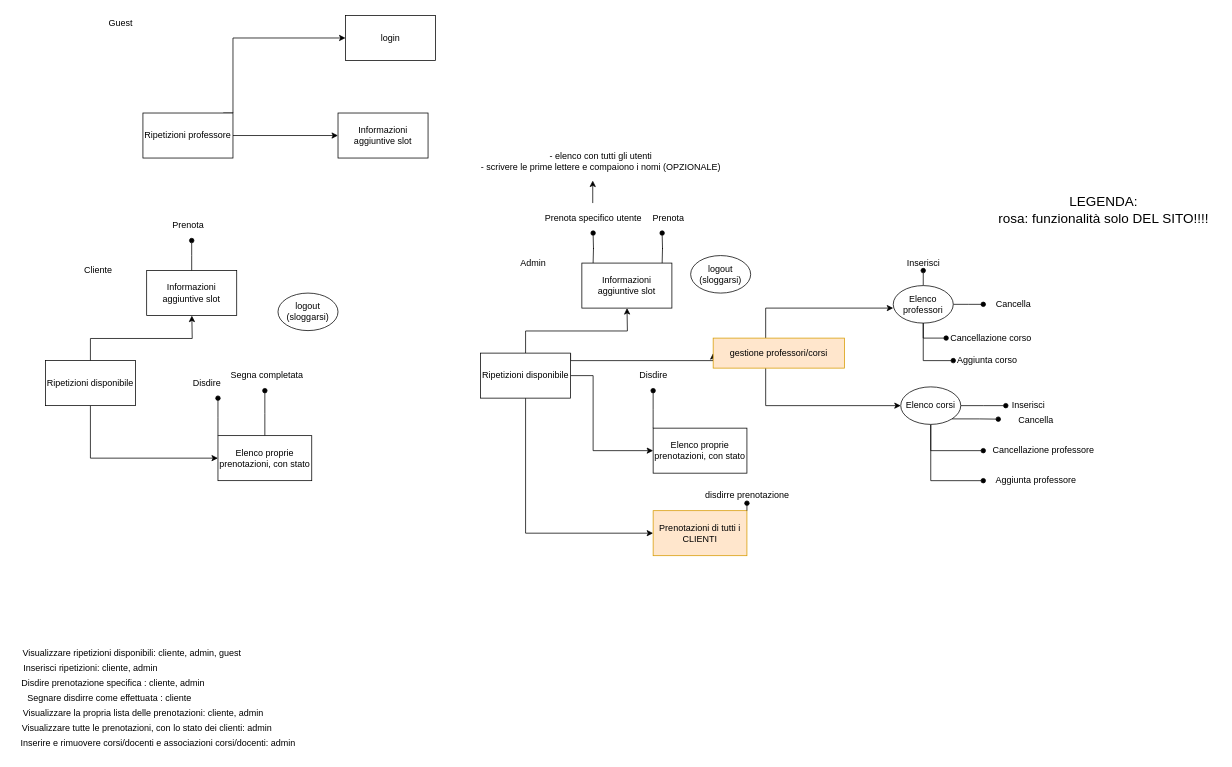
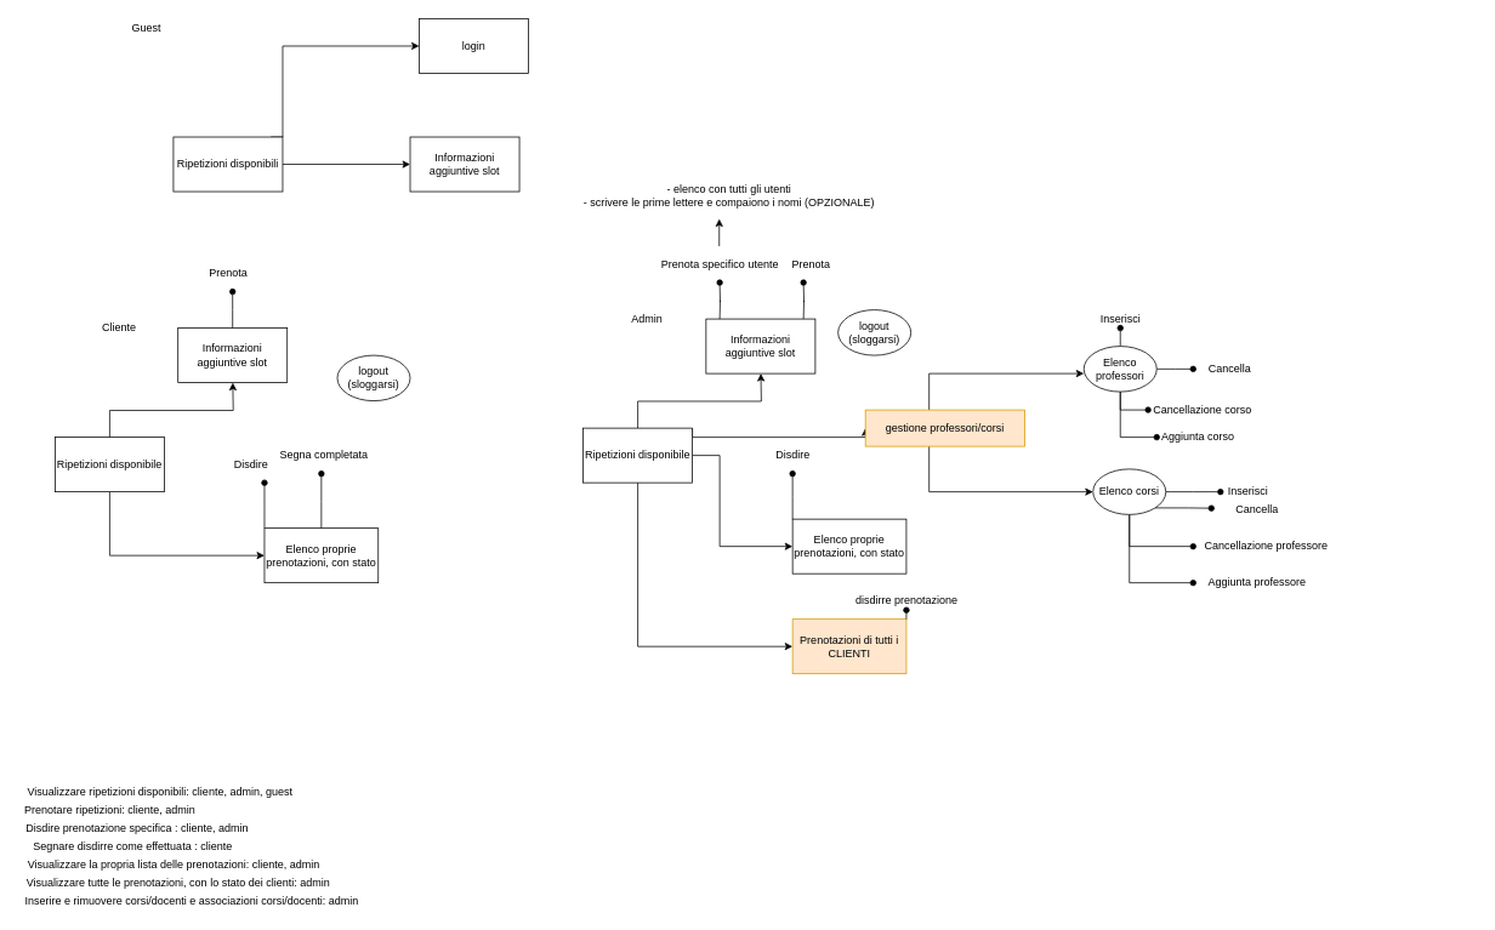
  <mxCell id="0" />
  <mxCell id="1" parent="0" />
  <mxCell id="2" style="edgeStyle=orthogonalEdgeStyle;rounded=0;orthogonalLoop=1;jettySize=auto;html=1;exitX=0.892;exitY=0;exitDx=0;exitDy=0;endArrow=classic;endFill=1;entryX=0;entryY=0.5;entryDx=0;entryDy=0;exitPerimeter=0;" parent="1" source="6" target="7" edge="1"><mxGeometry relative="1" as="geometry"><mxPoint x="460" y="50" as="targetPoint" /><mxPoint x="310" y="140" as="sourcePoint" /><Array as="points"><mxPoint x="310" y="150" /><mxPoint x="310" y="50" /></Array></mxGeometry></mxCell>
  <mxCell id="3" value="Guest" style="text;html=1;align=center;verticalAlign=middle;resizable=0;points=[];autosize=1;strokeColor=none;fillColor=none;" parent="1" vertex="1"><mxGeometry x="135" y="20" width="50" height="20" as="geometry" /></mxCell>
  <mxCell id="4" value="Visualizzare ripetizioni disponibili: cliente, admin, guest" style="text;html=1;align=center;verticalAlign=middle;resizable=0;points=[];autosize=1;strokeColor=none;fillColor=none;" parent="1" vertex="1"><mxGeometry y="860" width="310" height="20" as="geometry" x="20" /></mxCell>
  <mxCell id="5" style="edgeStyle=orthogonalEdgeStyle;rounded=0;orthogonalLoop=1;jettySize=auto;html=1;entryX=0;entryY=0.5;entryDx=0;entryDy=0;endArrow=classic;endFill=1;" parent="1" source="6" target="26" edge="1"><mxGeometry relative="1" as="geometry" /></mxCell>
- <mxCell id="6" value="Ripetizioni professore" style="rounded=0;whiteSpace=wrap;html=1;" parent="1" vertex="1"><mxGeometry x="190" y="150" width="120" height="60" as="geometry" /></mxCell>
+ <mxCell id="6" value="Ripetizioni disponibili" style="rounded=0;whiteSpace=wrap;html=1;" parent="1" vertex="1"><mxGeometry x="190" y="150" width="120" height="60" as="geometry" /></mxCell>
  <mxCell id="7" value="login" style="rounded=0;whiteSpace=wrap;html=1;" parent="1" vertex="1"><mxGeometry x="460" y="20" width="120" height="60" as="geometry" /></mxCell>
  <mxCell id="8" style="edgeStyle=orthogonalEdgeStyle;rounded=0;orthogonalLoop=1;jettySize=auto;html=1;endArrow=classic;endFill=1;entryX=0;entryY=0.5;entryDx=0;entryDy=0;exitX=0.5;exitY=1;exitDx=0;exitDy=0;" parent="1" source="11" target="22" edge="1"><mxGeometry relative="1" as="geometry"><mxPoint x="155" y="610" as="targetPoint" /><mxPoint x="120" y="530" as="sourcePoint" /><Array as="points"><mxPoint x="120" y="610" /></Array></mxGeometry></mxCell>
  <mxCell id="9" value="Cliente" style="text;html=1;align=center;verticalAlign=middle;resizable=0;points=[];autosize=1;strokeColor=none;fillColor=none;" parent="1" vertex="1"><mxGeometry x="105" y="350" width="50" height="20" as="geometry" /></mxCell>
  <mxCell id="10" style="edgeStyle=orthogonalEdgeStyle;rounded=0;orthogonalLoop=1;jettySize=auto;html=1;exitX=0.5;exitY=0;exitDx=0;exitDy=0;endArrow=classic;endFill=1;" parent="1" source="11" edge="1"><mxGeometry relative="1" as="geometry"><mxPoint x="255.167" y="420" as="targetPoint" /><mxPoint y="480" as="sourcePoint" x="20" /></mxGeometry></mxCell>
  <mxCell id="11" value="Ripetizioni disponibile" style="rounded=0;whiteSpace=wrap;html=1;" parent="1" vertex="1"><mxGeometry x="60" y="480" width="120" height="60" as="geometry" /></mxCell>
- <mxCell id="12" value="Inserisci ripetizioni: cliente, admin" style="text;html=1;align=center;verticalAlign=middle;resizable=0;points=[];autosize=1;strokeColor=none;fillColor=none;" parent="1" vertex="1"><mxGeometry y="880" width="200" height="20" as="geometry" x="20" /></mxCell>
+ <mxCell id="12" value="Prenotare ripetizioni: cliente, admin" style="text;html=1;align=center;verticalAlign=middle;resizable=0;points=[];autosize=1;strokeColor=none;fillColor=none;" parent="1" vertex="1"><mxGeometry y="880" width="200" height="20" as="geometry" x="20" /></mxCell>
  <mxCell id="13" style="edgeStyle=orthogonalEdgeStyle;rounded=0;orthogonalLoop=1;jettySize=auto;html=1;exitX=0.5;exitY=0;exitDx=0;exitDy=0;endArrow=oval;endFill=1;" parent="1" source="14" edge="1"><mxGeometry relative="1" as="geometry"><mxPoint x="255" y="320" as="targetPoint" /></mxGeometry></mxCell>
  <mxCell id="14" value="Informazioni aggiuntive slot" style="rounded=0;whiteSpace=wrap;html=1;" parent="1" vertex="1"><mxGeometry x="195" y="360" width="120" height="60" as="geometry" /></mxCell>
  <mxCell id="15" value="Disdire prenotazione specifica : cliente, admin" style="text;html=1;align=center;verticalAlign=middle;resizable=0;points=[];autosize=1;strokeColor=none;fillColor=none;" parent="1" vertex="1"><mxGeometry y="900" width="260" height="20" as="geometry" x="20" /></mxCell>
  <mxCell id="16" value="Segnare disdirre come effettuata : cliente" style="text;html=1;align=center;verticalAlign=middle;resizable=0;points=[];autosize=1;strokeColor=none;fillColor=none;" parent="1" vertex="1"><mxGeometry y="920" width="250" height="20" as="geometry" x="20" /></mxCell>
  <mxCell id="17" value="Disdire" style="text;html=1;align=center;verticalAlign=middle;resizable=0;points=[];autosize=1;strokeColor=none;fillColor=none;" parent="1" vertex="1"><mxGeometry x="250" y="500" width="50" height="20" as="geometry" /></mxCell>
  <mxCell id="18" value="Segna completata" style="text;html=1;align=center;verticalAlign=middle;resizable=0;points=[];autosize=1;strokeColor=none;fillColor=none;" parent="1" vertex="1"><mxGeometry x="300" y="490" width="110" height="20" as="geometry" /></mxCell>
  <mxCell id="19" value="Visualizzare la propria lista delle prenotazioni: cliente, admin" style="text;html=1;align=center;verticalAlign=middle;resizable=0;points=[];autosize=1;strokeColor=none;fillColor=none;" parent="1" vertex="1"><mxGeometry y="940" width="340" height="20" as="geometry" x="20" /></mxCell>
  <mxCell id="20" style="edgeStyle=orthogonalEdgeStyle;rounded=0;orthogonalLoop=1;jettySize=auto;html=1;exitX=0;exitY=0;exitDx=0;exitDy=0;endArrow=oval;endFill=1;" parent="1" source="22" edge="1"><mxGeometry relative="1" as="geometry"><mxPoint x="290" y="530" as="targetPoint" /></mxGeometry></mxCell>
  <mxCell id="21" style="edgeStyle=orthogonalEdgeStyle;rounded=0;orthogonalLoop=1;jettySize=auto;html=1;endArrow=oval;endFill=1;" parent="1" source="22" edge="1"><mxGeometry relative="1" as="geometry"><mxPoint x="352.5" y="520" as="targetPoint" /></mxGeometry></mxCell>
  <mxCell id="22" value="Elenco proprie prenotazioni, con stato" style="rounded=0;whiteSpace=wrap;html=1;" parent="1" vertex="1"><mxGeometry x="290" y="580" width="125" height="60" as="geometry" /></mxCell>
  <mxCell id="23" value="Visualizzare tutte le prenotazioni, con lo stato dei clienti: admin" style="text;html=1;align=center;verticalAlign=middle;resizable=0;points=[];autosize=1;strokeColor=none;fillColor=none;" parent="1" vertex="1"><mxGeometry y="960" width="350" height="20" as="geometry" x="20" /></mxCell>
  <mxCell id="24" value="Inserire e rimuovere corsi/docenti e associazioni corsi/docenti: admin" style="text;html=1;align=center;verticalAlign=middle;resizable=0;points=[];autosize=1;strokeColor=none;fillColor=none;" parent="1" vertex="1"><mxGeometry y="980" width="380" height="20" as="geometry" x="20" /></mxCell>
  <mxCell id="25" value="Prenota" style="text;html=1;align=center;verticalAlign=middle;resizable=0;points=[];autosize=1;strokeColor=none;fillColor=none;" parent="1" vertex="1"><mxGeometry x="220" y="290" width="60" height="20" as="geometry" /></mxCell>
  <mxCell id="26" value="Informazioni aggiuntive slot" style="rounded=0;whiteSpace=wrap;html=1;" parent="1" vertex="1"><mxGeometry x="450" y="150" width="120" height="60" as="geometry" /></mxCell>
  <mxCell id="27" value="logout (sloggarsi)" style="ellipse;whiteSpace=wrap;html=1;" parent="1" vertex="1"><mxGeometry x="370" y="390" width="80" height="50" as="geometry" /></mxCell>
  <mxCell id="28" style="edgeStyle=orthogonalEdgeStyle;rounded=0;orthogonalLoop=1;jettySize=auto;html=1;endArrow=classic;endFill=1;entryX=0;entryY=0.5;entryDx=0;entryDy=0;exitX=1;exitY=0.5;exitDx=0;exitDy=0;" parent="1" source="33" target="38" edge="1"><mxGeometry relative="1" as="geometry"><mxPoint x="735" y="600" as="targetPoint" /><mxPoint x="700" y="520" as="sourcePoint" /><Array as="points"><mxPoint x="790" y="500" /><mxPoint x="790" y="600" /></Array></mxGeometry></mxCell>
  <mxCell id="29" value="Admin" style="text;html=1;align=center;verticalAlign=middle;resizable=0;points=[];autosize=1;strokeColor=none;fillColor=none;" parent="1" vertex="1"><mxGeometry x="685" y="340" width="50" height="20" as="geometry" /></mxCell>
  <mxCell id="30" style="edgeStyle=orthogonalEdgeStyle;rounded=0;orthogonalLoop=1;jettySize=auto;html=1;exitX=0.5;exitY=0;exitDx=0;exitDy=0;endArrow=classic;endFill=1;" parent="1" source="33" edge="1"><mxGeometry relative="1" as="geometry"><mxPoint x="835.167" y="410" as="targetPoint" /><mxPoint x="600" y="470" as="sourcePoint" /></mxGeometry></mxCell>
  <mxCell id="31" style="edgeStyle=orthogonalEdgeStyle;rounded=0;orthogonalLoop=1;jettySize=auto;html=1;endArrow=classic;endFill=1;entryX=0;entryY=0.5;entryDx=0;entryDy=0;" parent="1" source="33" target="41" edge="1"><mxGeometry relative="1" as="geometry"><mxPoint x="940" y="710" as="targetPoint" /><Array as="points"><mxPoint x="700" y="710" /></Array></mxGeometry></mxCell>
  <mxCell id="32" style="edgeStyle=orthogonalEdgeStyle;rounded=0;orthogonalLoop=1;jettySize=auto;html=1;exitX=1;exitY=0;exitDx=0;exitDy=0;endArrow=classic;endFill=1;entryX=0;entryY=0.5;entryDx=0;entryDy=0;" parent="1" source="33" target="45" edge="1"><mxGeometry relative="1" as="geometry"><mxPoint x="1070" y="485" as="targetPoint" /><Array as="points"><mxPoint x="760" y="480" /></Array></mxGeometry></mxCell>
  <mxCell id="33" value="Ripetizioni disponibile" style="rounded=0;whiteSpace=wrap;html=1;" parent="1" vertex="1"><mxGeometry x="640" y="470" width="120" height="60" as="geometry" /></mxCell>
  <mxCell id="34" style="edgeStyle=orthogonalEdgeStyle;rounded=0;orthogonalLoop=1;jettySize=auto;html=1;exitX=0.5;exitY=0;exitDx=0;exitDy=0;endArrow=oval;endFill=1;" parent="1" edge="1"><mxGeometry relative="1" as="geometry"><mxPoint x="790" y="310" as="targetPoint" /><mxPoint x="790" y="350" as="sourcePoint" /></mxGeometry></mxCell>
  <mxCell id="35" value="Informazioni aggiuntive slot" style="rounded=0;whiteSpace=wrap;html=1;" parent="1" vertex="1"><mxGeometry x="775" y="350" width="120" height="60" as="geometry" /></mxCell>
  <mxCell id="36" value="Disdire" style="text;html=1;align=center;verticalAlign=middle;resizable=0;points=[];autosize=1;strokeColor=none;fillColor=none;" parent="1" vertex="1"><mxGeometry x="845" y="490" width="50" height="20" as="geometry" /></mxCell>
  <mxCell id="37" style="edgeStyle=orthogonalEdgeStyle;rounded=0;orthogonalLoop=1;jettySize=auto;html=1;exitX=0;exitY=0;exitDx=0;exitDy=0;endArrow=oval;endFill=1;" parent="1" source="38" edge="1"><mxGeometry relative="1" as="geometry"><mxPoint x="870" y="520" as="targetPoint" /></mxGeometry></mxCell>
  <mxCell id="38" value="Elenco proprie prenotazioni, con stato" style="rounded=0;whiteSpace=wrap;html=1;" parent="1" vertex="1"><mxGeometry x="870" y="570" width="125" height="60" as="geometry" /></mxCell>
  <mxCell id="39" value="Prenota specifico utente" style="text;html=1;align=center;verticalAlign=middle;resizable=0;points=[];autosize=1;strokeColor=none;fillColor=none;" parent="1" vertex="1"><mxGeometry x="720" y="280" width="140" height="20" as="geometry" /></mxCell>
  <mxCell id="40" value="logout (sloggarsi)" style="ellipse;whiteSpace=wrap;html=1;" parent="1" vertex="1"><mxGeometry x="920" y="340" width="80" height="50" as="geometry" /></mxCell>
  <mxCell id="41" value="Prenotazioni di tutti i CLIENTI" style="rounded=0;whiteSpace=wrap;html=1;fillColor=#ffe6cc;strokeColor=#d79b00;" parent="1" vertex="1"><mxGeometry x="870" y="680" width="125" height="60" as="geometry" /></mxCell>
  <mxCell id="42" value="disdirre prenotazione" style="text;html=1;align=center;verticalAlign=middle;resizable=0;points=[];autosize=1;strokeColor=none;fillColor=none;" parent="1" vertex="1"><mxGeometry x="930" y="650" width="130" height="20" as="geometry" /></mxCell>
  <mxCell id="43" style="edgeStyle=orthogonalEdgeStyle;rounded=0;orthogonalLoop=1;jettySize=auto;html=1;endArrow=classic;endFill=1;entryX=0;entryY=0.5;entryDx=0;entryDy=0;" parent="1" source="45" edge="1"><mxGeometry relative="1" as="geometry"><mxPoint x="1190" y="410" as="targetPoint" /><Array as="points"><mxPoint x="1020" y="410" /></Array></mxGeometry></mxCell>
  <mxCell id="44" style="edgeStyle=orthogonalEdgeStyle;rounded=0;orthogonalLoop=1;jettySize=auto;html=1;endArrow=classic;endFill=1;entryX=0;entryY=0.5;entryDx=0;entryDy=0;" parent="1" source="45" edge="1"><mxGeometry relative="1" as="geometry"><mxPoint x="1200" y="540" as="targetPoint" /><Array as="points"><mxPoint x="1020" y="540" /></Array></mxGeometry></mxCell>
  <mxCell id="45" value="gestione professori/corsi" style="rounded=0;whiteSpace=wrap;html=1;fillColor=#ffe6cc;strokeColor=#d79b00;" parent="1" vertex="1"><mxGeometry x="950" y="450" width="175" height="40" as="geometry" /></mxCell>
  <mxCell id="46" style="edgeStyle=orthogonalEdgeStyle;rounded=0;orthogonalLoop=1;jettySize=auto;html=1;exitX=0.5;exitY=0;exitDx=0;exitDy=0;endArrow=oval;endFill=1;" parent="1" source="50" edge="1"><mxGeometry relative="1" as="geometry"><mxPoint x="1230" y="360" as="targetPoint" /></mxGeometry></mxCell>
  <mxCell id="47" style="edgeStyle=orthogonalEdgeStyle;rounded=0;orthogonalLoop=1;jettySize=auto;html=1;endArrow=oval;endFill=1;" parent="1" source="50" edge="1"><mxGeometry relative="1" as="geometry"><mxPoint x="1310" y="405" as="targetPoint" /></mxGeometry></mxCell>
  <mxCell id="48" value="" style="edgeStyle=orthogonalEdgeStyle;rounded=0;orthogonalLoop=1;jettySize=auto;html=1;endArrow=oval;endFill=1;" parent="1" source="50" edge="1"><mxGeometry relative="1" as="geometry"><mxPoint x="1260" y="450" as="targetPoint" /></mxGeometry></mxCell>
  <mxCell id="49" style="edgeStyle=orthogonalEdgeStyle;rounded=0;orthogonalLoop=1;jettySize=auto;html=1;endArrow=oval;endFill=1;" parent="1" source="50" edge="1"><mxGeometry relative="1" as="geometry"><mxPoint x="1270" y="480" as="targetPoint" /><Array as="points"><mxPoint x="1230" y="480" /><mxPoint x="1230" y="480" /><mxPoint x="1230" y="480" /></Array></mxGeometry></mxCell>
  <mxCell id="50" value="Elenco professori" style="ellipse;whiteSpace=wrap;html=1;" parent="1" vertex="1"><mxGeometry x="1190" y="380" width="80" height="50" as="geometry" /></mxCell>
  <mxCell id="51" style="edgeStyle=orthogonalEdgeStyle;rounded=0;orthogonalLoop=1;jettySize=auto;html=1;endArrow=oval;endFill=1;" parent="1" source="55" edge="1"><mxGeometry relative="1" as="geometry"><mxPoint x="1340" y="540" as="targetPoint" /></mxGeometry></mxCell>
  <mxCell id="52" style="edgeStyle=orthogonalEdgeStyle;rounded=0;orthogonalLoop=1;jettySize=auto;html=1;exitX=1;exitY=1;exitDx=0;exitDy=0;endArrow=oval;endFill=1;" parent="1" source="55" edge="1"><mxGeometry relative="1" as="geometry"><mxPoint x="1330" y="558" as="targetPoint" /></mxGeometry></mxCell>
  <mxCell id="53" style="edgeStyle=orthogonalEdgeStyle;rounded=0;orthogonalLoop=1;jettySize=auto;html=1;endArrow=oval;endFill=1;" parent="1" source="55" edge="1"><mxGeometry relative="1" as="geometry"><mxPoint x="1310" y="600" as="targetPoint" /><Array as="points"><mxPoint x="1240" y="600" /></Array></mxGeometry></mxCell>
  <mxCell id="54" style="edgeStyle=orthogonalEdgeStyle;rounded=0;orthogonalLoop=1;jettySize=auto;html=1;exitX=0.5;exitY=1;exitDx=0;exitDy=0;endArrow=oval;endFill=1;" parent="1" source="55" edge="1"><mxGeometry relative="1" as="geometry"><mxPoint x="1310" y="640" as="targetPoint" /><Array as="points"><mxPoint x="1240" y="640" /></Array></mxGeometry></mxCell>
  <mxCell id="55" value="Elenco corsi" style="ellipse;whiteSpace=wrap;html=1;" parent="1" vertex="1"><mxGeometry x="1200" y="515" width="80" height="50" as="geometry" /></mxCell>
  <mxCell id="56" value="Inserisci" style="text;html=1;align=center;verticalAlign=middle;resizable=0;points=[];autosize=1;strokeColor=none;fillColor=none;" parent="1" vertex="1"><mxGeometry x="1200" y="340" width="60" height="20" as="geometry" /></mxCell>
  <mxCell id="57" value="Cancella" style="text;html=1;align=center;verticalAlign=middle;resizable=0;points=[];autosize=1;strokeColor=none;fillColor=none;" parent="1" vertex="1"><mxGeometry x="1320" y="395" width="60" height="20" as="geometry" /></mxCell>
  <mxCell id="58" value="Cancellazione corso" style="text;html=1;align=center;verticalAlign=middle;resizable=0;points=[];autosize=1;strokeColor=none;fillColor=none;" parent="1" vertex="1"><mxGeometry x="1260" y="440" width="120" height="20" as="geometry" /></mxCell>
  <mxCell id="59" value="Aggiunta corso" style="text;html=1;align=center;verticalAlign=middle;resizable=0;points=[];autosize=1;strokeColor=none;fillColor=none;" parent="1" vertex="1"><mxGeometry x="1265" y="470" width="100" height="20" as="geometry" /></mxCell>
  <mxCell id="60" value="Inserisci" style="text;html=1;align=center;verticalAlign=middle;resizable=0;points=[];autosize=1;strokeColor=none;fillColor=none;" parent="1" vertex="1"><mxGeometry x="1340" y="530" width="60" height="20" as="geometry" /></mxCell>
  <mxCell id="61" value="Cancella" style="text;html=1;align=center;verticalAlign=middle;resizable=0;points=[];autosize=1;strokeColor=none;fillColor=none;" parent="1" vertex="1"><mxGeometry x="1350" y="550" width="60" height="20" as="geometry" /></mxCell>
  <mxCell id="62" value="Cancellazione professore" style="text;html=1;align=center;verticalAlign=middle;resizable=0;points=[];autosize=1;strokeColor=none;fillColor=none;" parent="1" vertex="1"><mxGeometry x="1315" y="590" width="150" height="20" as="geometry" /></mxCell>
  <mxCell id="63" value="Aggiunta professore" style="text;html=1;align=center;verticalAlign=middle;resizable=0;points=[];autosize=1;strokeColor=none;fillColor=none;" parent="1" vertex="1"><mxGeometry x="1320" y="630" width="120" height="20" as="geometry" /></mxCell>
  <mxCell id="64" style="edgeStyle=orthogonalEdgeStyle;rounded=0;orthogonalLoop=1;jettySize=auto;html=1;exitX=0.5;exitY=0;exitDx=0;exitDy=0;endArrow=oval;endFill=1;" parent="1" edge="1"><mxGeometry relative="1" as="geometry"><mxPoint x="882" y="310" as="targetPoint" /><mxPoint x="882" y="350" as="sourcePoint" /></mxGeometry></mxCell>
  <mxCell id="65" value="Prenota" style="text;html=1;align=center;verticalAlign=middle;resizable=0;points=[];autosize=1;strokeColor=none;fillColor=none;" parent="1" vertex="1"><mxGeometry x="860" y="280" width="60" height="20" as="geometry" /></mxCell>
  <mxCell id="66" value="- elenco con tutti gli utenti&lt;br&gt;- scrivere le prime lettere e compaiono i nomi (OPZIONALE)" style="text;html=1;align=center;verticalAlign=middle;resizable=0;points=[];autosize=1;strokeColor=none;fillColor=none;" parent="1" vertex="1"><mxGeometry x="635" y="200" width="330" height="30" as="geometry" /></mxCell>
  <mxCell id="67" value="" style="endArrow=classic;html=1;rounded=0;" parent="1" edge="1"><mxGeometry width="50" height="50" relative="1" as="geometry"><mxPoint x="789.5" y="270" as="sourcePoint" /><mxPoint x="789.5" y="240" as="targetPoint" /></mxGeometry></mxCell>
- <mxCell id="68" value="&lt;font style=&quot;font-size: 18px&quot;&gt;LEGENDA:&lt;br&gt;rosa: funzionalità solo DEL SITO!!!!&lt;/font&gt;" style="text;html=1;align=center;verticalAlign=middle;resizable=0;points=[];autosize=1;strokeColor=none;fillColor=none;" parent="1" vertex="1"><mxGeometry x="1320" y="260" width="300" height="40" as="geometry" /></mxCell>
  <mxCell id="69" style="edgeStyle=orthogonalEdgeStyle;rounded=0;orthogonalLoop=1;jettySize=auto;html=1;exitX=1;exitY=0;exitDx=0;exitDy=0;endArrow=oval;endFill=1;" parent="1" source="41" edge="1"><mxGeometry relative="1" as="geometry"><mxPoint x="995" y="670" as="targetPoint" /><mxPoint x="995" y="720" as="sourcePoint" /><Array as="points" /></mxGeometry></mxCell>
